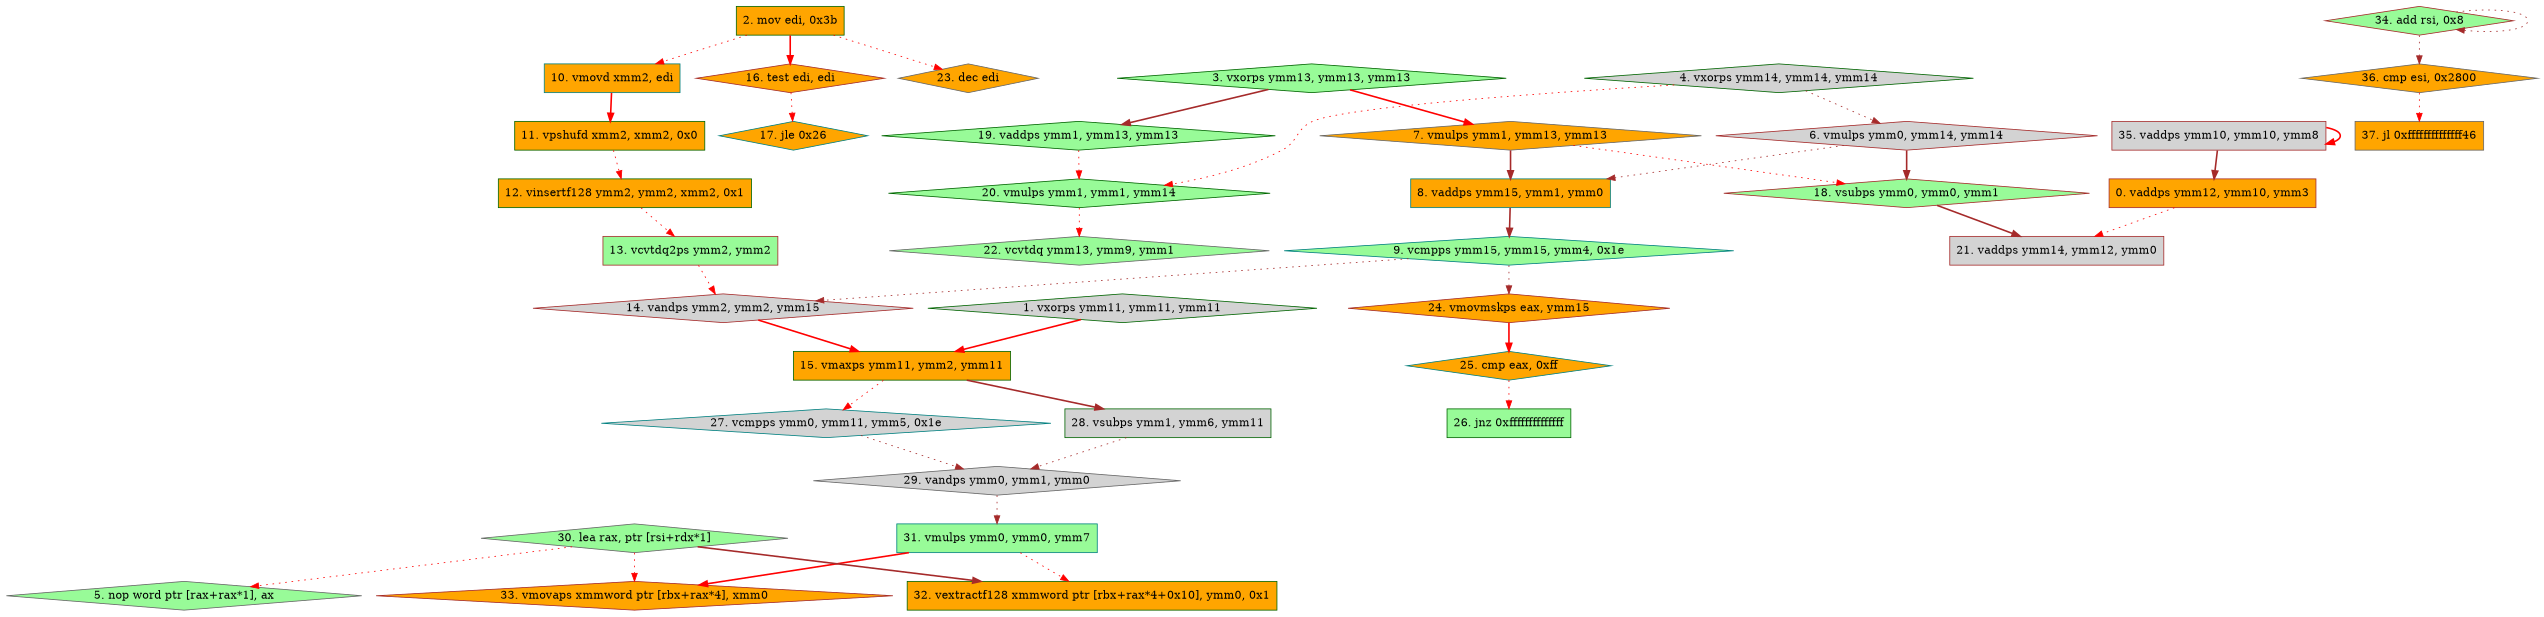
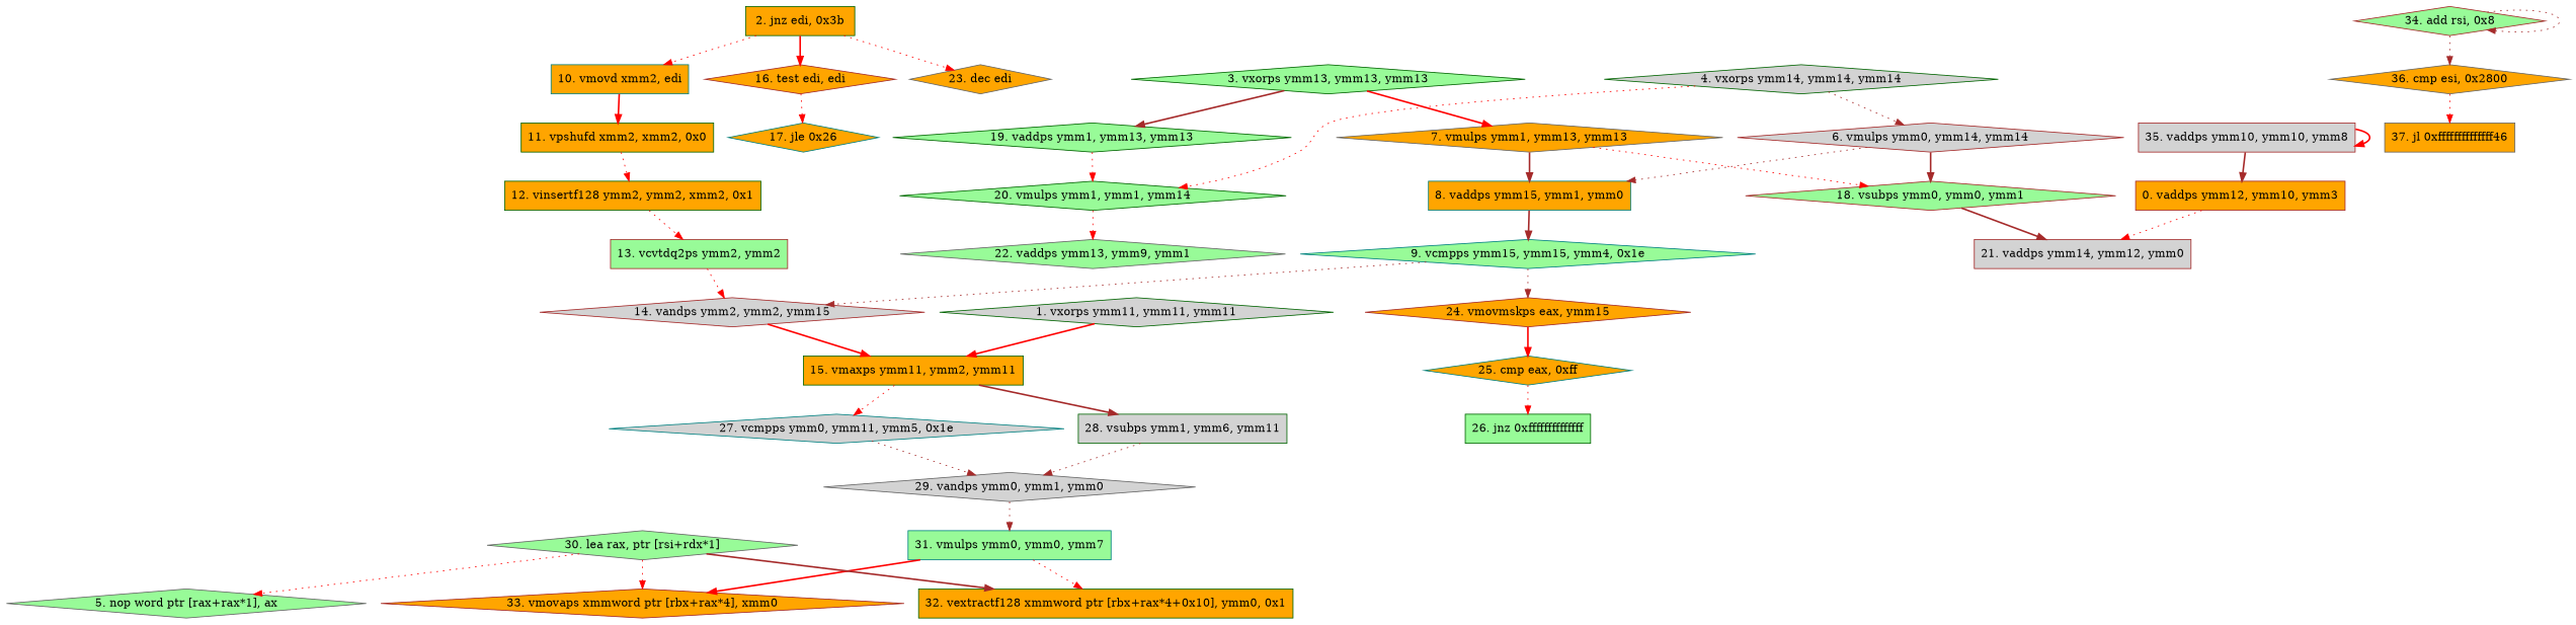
  digraph {
    node [color=darkgreen fillcolor=orange shape=diamond style=filled]
    edge [color=red style=dotted]
    n1 [color=brown label="0. vaddps ymm12, ymm10, ymm3" shape=box]
    n2 [color=brown fillcolor=lightgrey label="21. vaddps ymm14, ymm12, ymm0" shape=box]
    n3 [fillcolor=lightgrey label="1. vxorps ymm11, ymm11, ymm11"]
    n4 [label="15. vmaxps ymm11, ymm2, ymm11" shape=box]
    n5 [color=teal fillcolor=lightgrey label="27. vcmpps ymm0, ymm11, ymm5, 0x1e"]
    n6 [fillcolor=lightgrey label="28. vsubps ymm1, ymm6, ymm11" shape=box]
-   n7 [label="2. mov edi, 0x3b" shape=box]
+   n7 [label="2. jnz edi, 0x3b" shape=box]
    n8 [color=teal label="10. vmovd xmm2, edi" shape=box]
    n9 [color=brown label="16. test edi, edi"]
    n10 [color=gray40 label="23. dec edi"]
    n11 [label="11. vpshufd xmm2, xmm2, 0x0" shape=box]
    n12 [color=teal label="17. jle 0x26"]
    n13 [fillcolor=palegreen label="3. vxorps ymm13, ymm13, ymm13"]
    n14 [color=gray40 label="7. vmulps ymm1, ymm13, ymm13"]
    n15 [fillcolor=palegreen label="19. vaddps ymm1, ymm13, ymm13"]
    n16 [color=teal label="8. vaddps ymm15, ymm1, ymm0" shape=box]
    n17 [color=brown fillcolor=palegreen label="18. vsubps ymm0, ymm0, ymm1"]
    n18 [fillcolor=palegreen label="20. vmulps ymm1, ymm1, ymm14"]
    n19 [fillcolor=lightgrey label="4. vxorps ymm14, ymm14, ymm14"]
    n20 [color=brown fillcolor=lightgrey label="6. vmulps ymm0, ymm14, ymm14"]
-   n21 [color=gray40 fillcolor=palegreen label="22. vcvtdq ymm13, ymm9, ymm1"]
+   n21 [color=gray40 fillcolor=palegreen label="22. vaddps ymm13, ymm9, ymm1"]
    n22 [color=gray40 fillcolor=palegreen label="5. nop word ptr [rax+rax*1], ax"]
    n23 [color=teal fillcolor=palegreen label="9. vcmpps ymm15, ymm15, ymm4, 0x1e"]
    n24 [color=brown fillcolor=lightgrey label="14. vandps ymm2, ymm2, ymm15"]
    n25 [color=brown label="24. vmovmskps eax, ymm15"]
    n26 [color=teal label="25. cmp eax, 0xff"]
    n27 [label="12. vinsertf128 ymm2, ymm2, xmm2, 0x1" shape=box]
    n28 [color=brown fillcolor=palegreen label="13. vcvtdq2ps ymm2, ymm2" shape=box]
    n29 [color=gray40 fillcolor=lightgrey label="29. vandps ymm0, ymm1, ymm0"]
    n30 [fillcolor=palegreen label="26. jnz 0xffffffffffffff" shape=box]
    n31 [color=teal fillcolor=palegreen label="31. vmulps ymm0, ymm0, ymm7" shape=box]
    n32 [label="32. vextractf128 xmmword ptr [rbx+rax*4+0x10], ymm0, 0x1" shape=box]
    n33 [color=brown label="33. vmovaps xmmword ptr [rbx+rax*4], xmm0"]
    n34 [color=gray40 fillcolor=palegreen label="30. lea rax, ptr [rsi+rdx*1]"]
    n35 [color=brown fillcolor=palegreen label="34. add rsi, 0x8"]
    n36 [color=gray40 label="36. cmp esi, 0x2800"]
    n37 [color=gray40 label="37. jl 0xffffffffffffff46" shape=box]
    n38 [color=brown fillcolor=lightgrey label="35. vaddps ymm10, ymm10, ymm8" shape=box]
    n1 -> n2
    n3 -> n4 [style=bold]
    n4 -> n5
    n4 -> n6 [color=brown style=bold]
    n5 -> n29 [color=brown]
    n6 -> n29 [color=brown]
    n7 -> n8
    n7 -> n9 [style=bold]
    n7 -> n10
    n8 -> n11 [style=bold]
    n9 -> n12
    n11 -> n27
    n13 -> n14 [style=bold]
    n13 -> n15 [color=brown style=bold]
    n14 -> n16 [color=brown style=bold]
    n14 -> n17
    n15 -> n18
    n16 -> n23 [color=brown style=bold]
    n17 -> n2 [color=brown style=bold]
    n18 -> n21
    n19 -> n18
    n19 -> n20 [color=brown]
    n20 -> n16 [color=brown]
    n20 -> n17 [color=brown style=bold]
    n23 -> n24 [color=brown]
    n23 -> n25 [color=brown]
    n24 -> n4 [style=bold]
    n25 -> n26 [style=bold]
    n26 -> n30
    n27 -> n28
    n28 -> n24
    n29 -> n31 [color=brown]
    n31 -> n32
    n31 -> n33 [style=bold]
    n34 -> n22
    n34 -> n32 [color=brown style=bold]
    n34 -> n33
    n35 -> n35 [color=brown]
    n35 -> n36 [color=brown]
    n36 -> n37
    n38 -> n1 [color=brown style=bold]
    n38 -> n38 [style=bold]
  }
